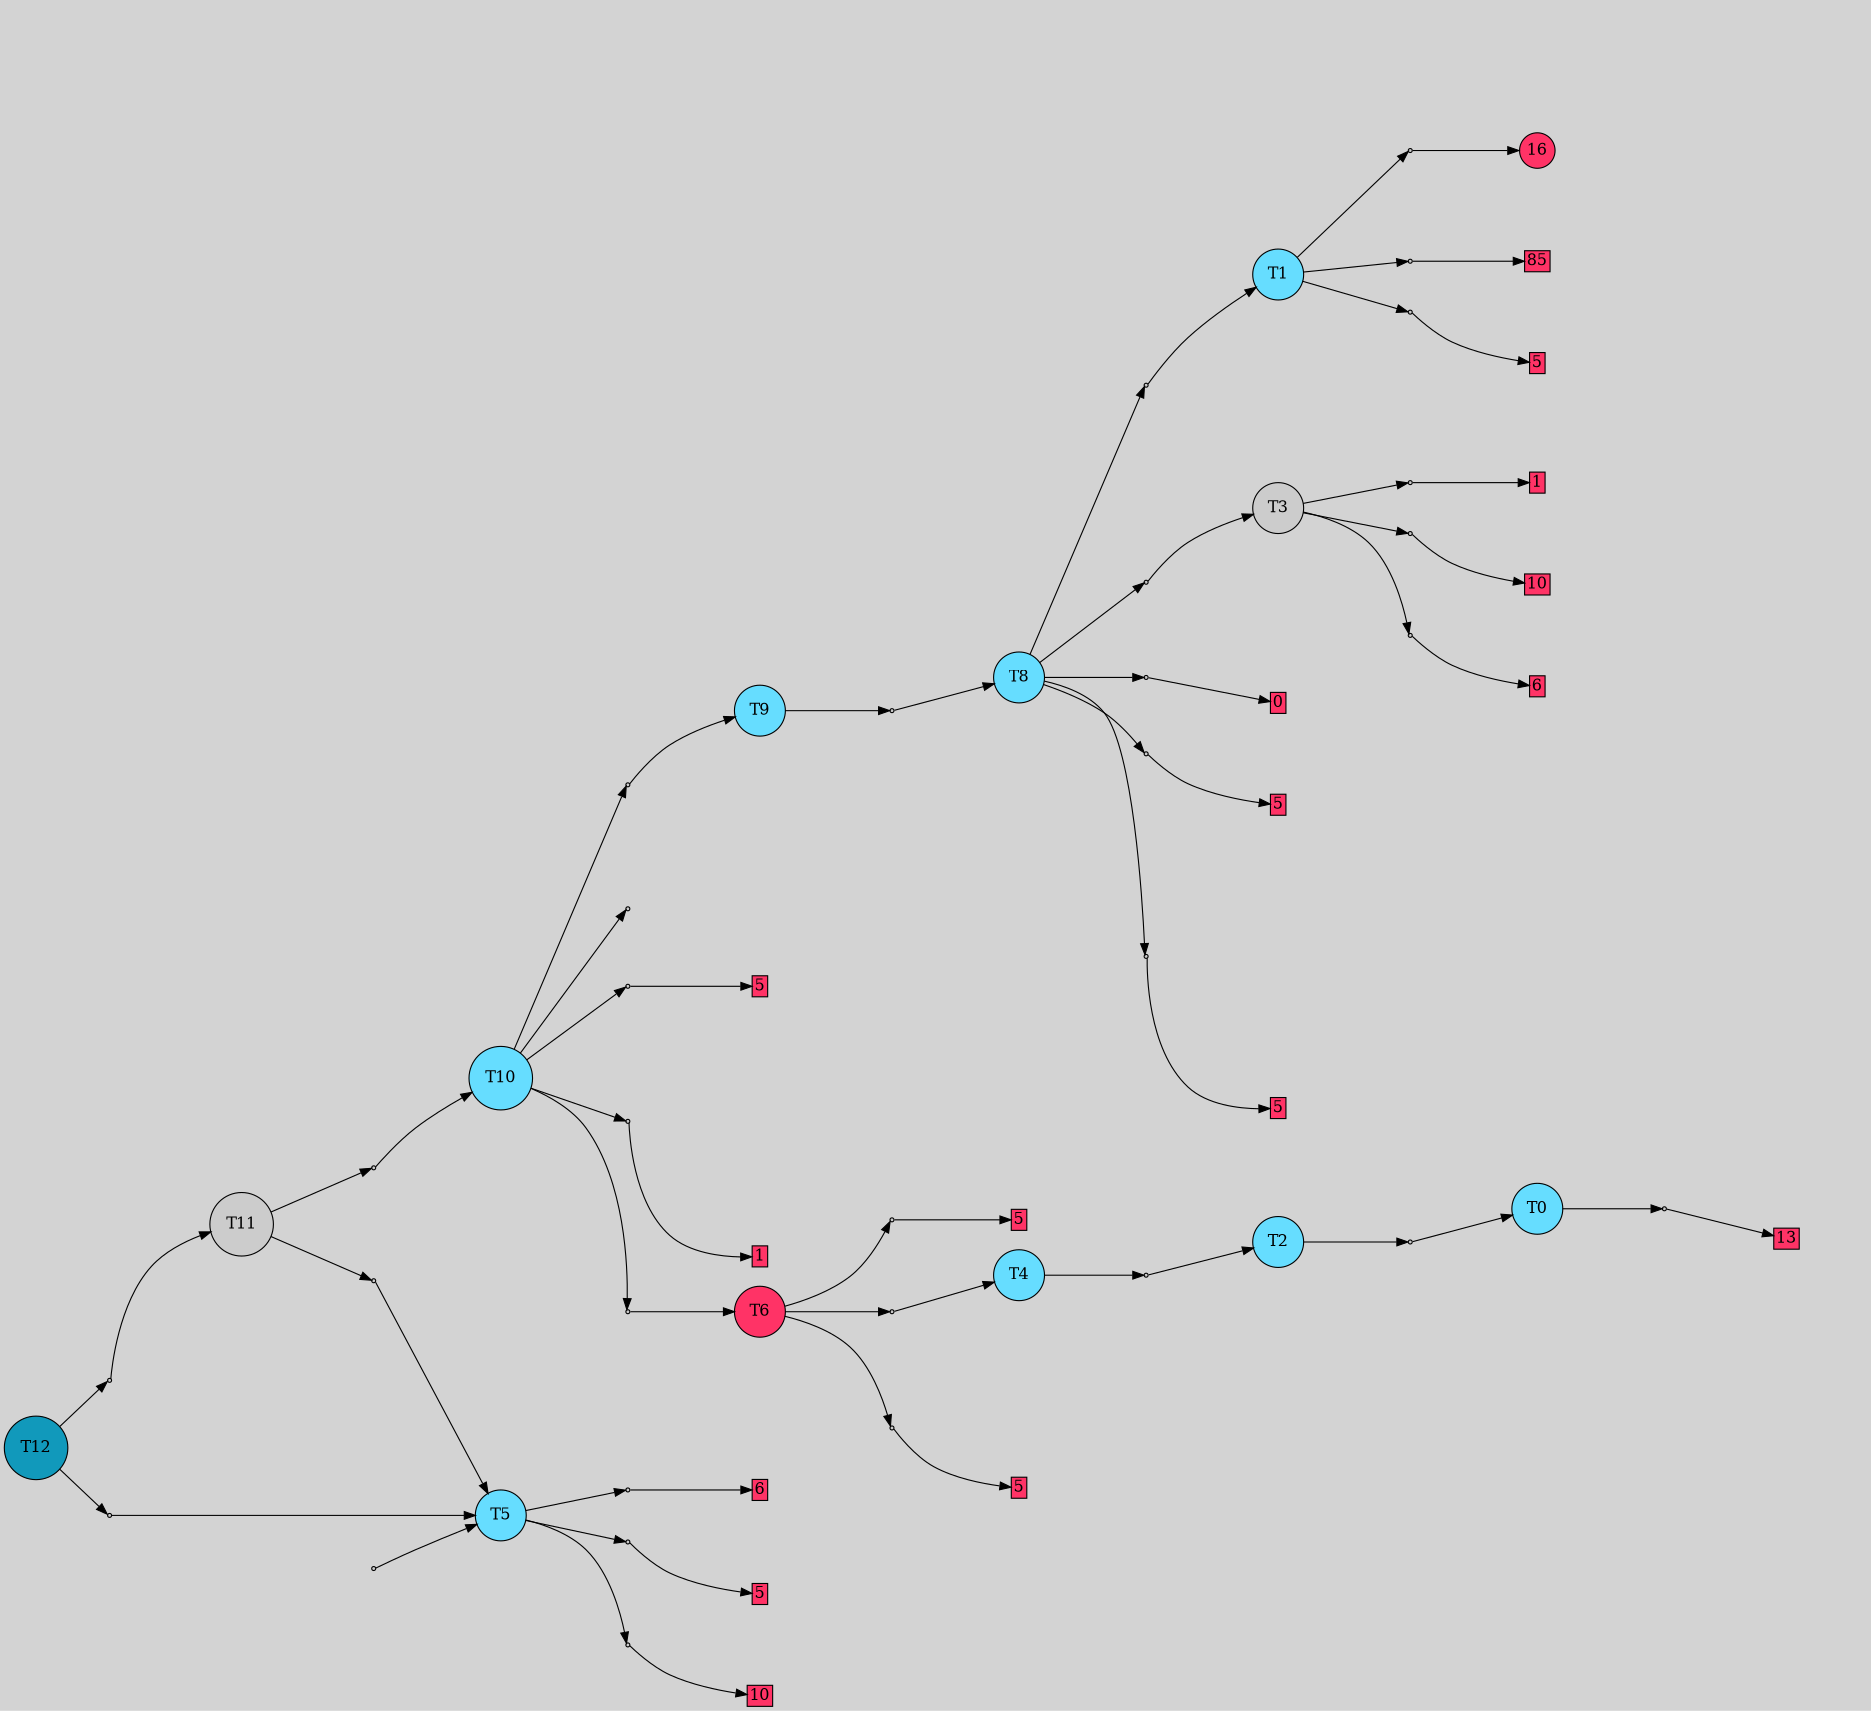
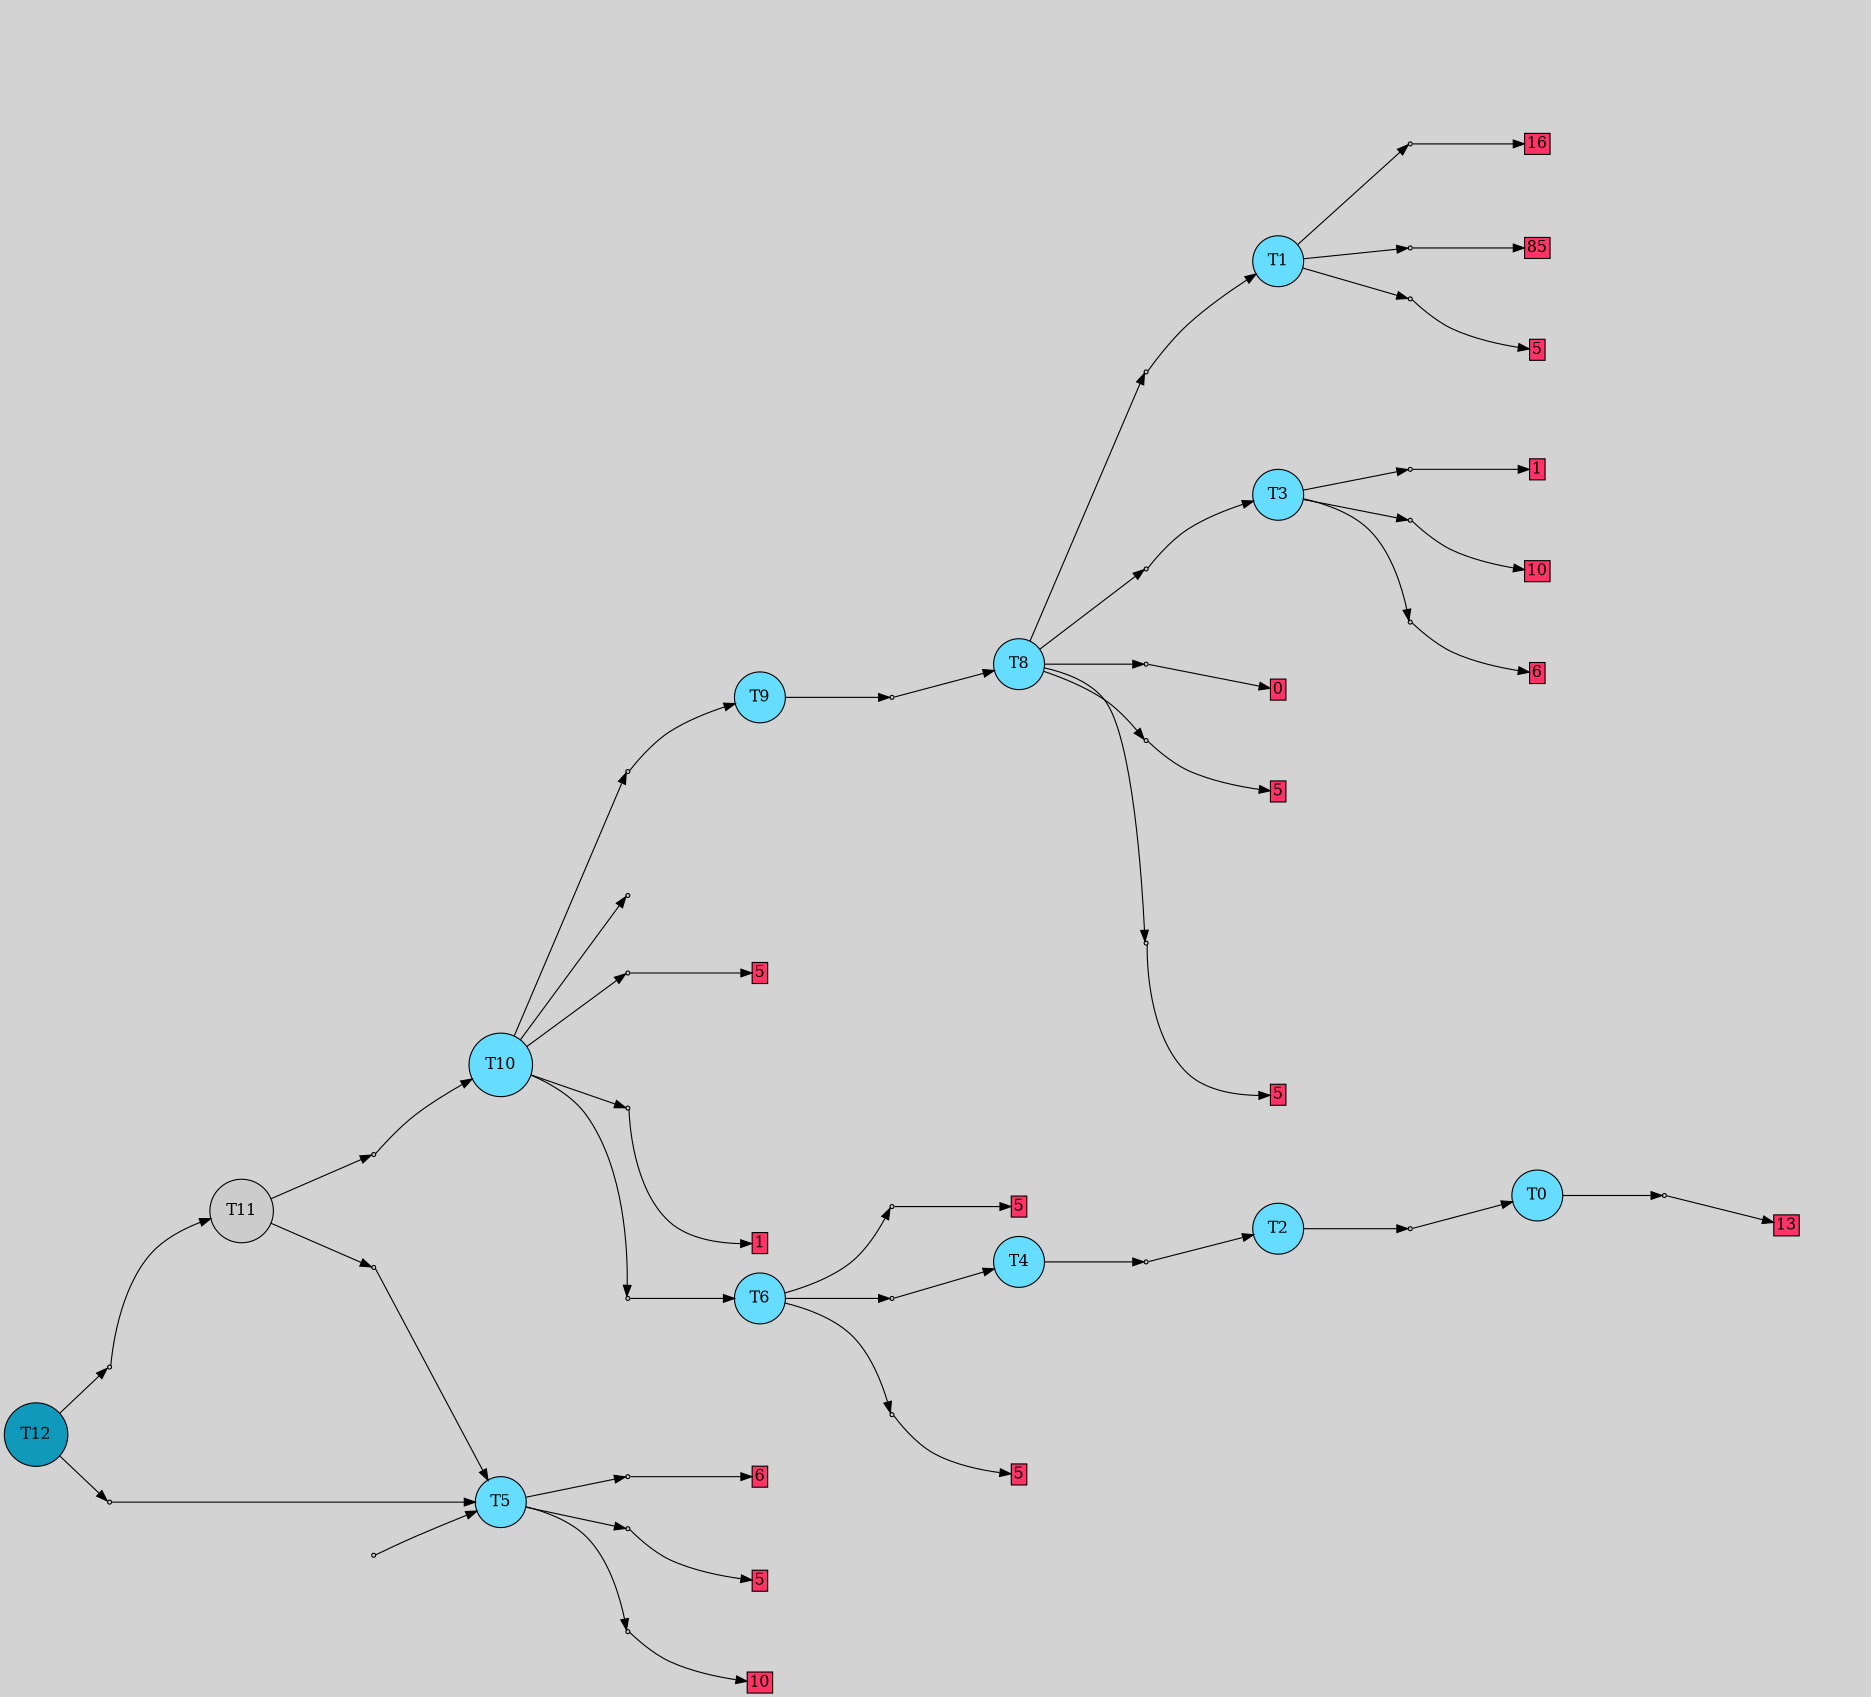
  digraph {
    bgcolor=lightgray
    rankdir=LR
    node [fillcolor="#cccccc" shape=box style=filled]
    T12 [fillcolor="#1199bb" shape=circle]
    P29 [shape=point]
    P30 [shape=point]
    T0 [fillcolor="#66ddff" shape=circle]
    P0 [shape=point]
    n6 [label="5|0&1|59#1|178&#92;n7|4&1|242#0|633&#92;n0|0&0|1212#0|96&#92;n" style=invis fillcolor=""]
    n7 [fillcolor="#ff3366" height=0 label=13 margin=0.03 width=0]
    T1 [fillcolor="#66ddff" shape=circle]
    P1 [shape=point]
    P2 [shape=point]
    P3 [shape=point]
    n12 [label="3|5&1|386#1|692&#92;n0|4&0|765#1|1241&#92;n2|4&1|649#0|764&#92;n2|4&1|1239#0|636&#92;n5|2&1|516#1|1035&#92;n2|0&0|1218#0|492&#92;n" style=invis fillcolor=""]
-   n13 [fillcolor="#ff3366" height=0 label=16 margin=0.03 shape=circle width=0]
+   n13 [fillcolor="#ff3366" height=0 label=16 margin=0.03 width=0]
    n14 [label="3|0&1|550#1|698&#92;n7|0&0|424#1|924&#92;n" style=invis fillcolor=""]
    n15 [fillcolor="#ff3366" height=0 label=85 margin=0.03 width=0]
    n16 [label="4|0&1|402#1|372&#92;n" style=invis fillcolor=""]
    n17 [fillcolor="#ff3366" height=0 label=5 margin=0.03 width=0]
    T2 [fillcolor="#66ddff" shape=circle]
    P4 [shape=point]
    n20 [label="7|4&1|1108#1|270&#92;n7|0&0|1020#0|290&#92;n" style=invis fillcolor=""]
-   T3 [shape=circle]
+   T3 [fillcolor="#66ddff" shape=circle]
    P5 [shape=point]
    P6 [shape=point]
    P7 [shape=point]
    n25 [label="1|2&1|21#1|415&#92;n2|3&0|650#1|830&#92;n0|0&1|978#0|819&#92;n" style=invis fillcolor=""]
    n26 [fillcolor="#ff3366" height=0 label=1 margin=0.03 width=0]
    n27 [label="4|0&1|791#1|110&#92;n" style=invis fillcolor=""]
    n28 [fillcolor="#ff3366" height=0 label=10 margin=0.03 width=0]
    n29 [label="2|0&1|554#1|1115&#92;n" style=invis fillcolor=""]
    n30 [fillcolor="#ff3366" height=0 label=6 margin=0.03 width=0]
    T4 [fillcolor="#66ddff" shape=circle]
    P8 [shape=point]
    n33 [label="7|4&1|1108#1|270&#92;n7|0&0|1020#0|290&#92;n" style=invis fillcolor=""]
    T5 [fillcolor="#66ddff" shape=circle]
    P9 [shape=point]
    P10 [shape=point]
    P11 [shape=point]
    n38 [label="2|0&1|554#1|1115&#92;n" style=invis fillcolor=""]
    n39 [fillcolor="#ff3366" height=0 label=6 margin=0.03 width=0]
    n40 [label="2|3&1|465#1|89&#92;n3|0&0|1115#1|194&#92;n" style=invis fillcolor=""]
    n41 [fillcolor="#ff3366" height=0 label=5 margin=0.03 width=0]
    n42 [label="4|0&1|791#1|110&#92;n" style=invis fillcolor=""]
    n43 [fillcolor="#ff3366" height=0 label=10 margin=0.03 width=0]
-   T6 [fillcolor="#ff3366" shape=circle]
+   T6 [fillcolor="#66ddff" shape=circle]
    P12 [shape=point]
    P13 [shape=point]
    P14 [shape=point]
    n48 [label="2|7&1|1324#1|68&#92;n1|5&1|1101#0|583&#92;n7|1&1|908#0|467&#92;n7|7&0|985#1|1318&#92;n7|1&0|645#1|408&#92;n1|7&0|1343#1|187&#92;n3|3&1|1182#0|769&#92;n2|3&0|247#0|811&#92;n3|0&0|1115#1|194&#92;n" style=invis fillcolor=""]
    n49 [fillcolor="#ff3366" height=0 label=5 margin=0.03 width=0]
    n50 [label="2|6&1|284#1|788&#92;n2|0&0|766#0|822&#92;n2|0&1|553#0|808&#92;n" style=invis fillcolor=""]
    n51 [label="7|3&1|961#0|87&#92;n4|3&0|331#0|115&#92;n2|0&1|945#0|987&#92;n" style=invis fillcolor=""]
    n52 [fillcolor="#ff3366" height=0 label=5 margin=0.03 width=0]
    P15 [shape=point]
    n54 [label="7|2&1|488#0|1039&#92;n3|5&1|666#0|1321&#92;n4|0&0|733#0|818&#92;n" style=invis fillcolor=""]
    T8 [fillcolor="#66ddff" shape=circle]
    P16 [shape=point]
    P17 [shape=point]
    P18 [shape=point]
    P19 [shape=point]
    P20 [shape=point]
    n61 [label="4|0&1|645#1|167&#92;n2|1&1|46#0|968&#92;n6|7&0|1337#0|245&#92;n7|0&0|991#0|746&#92;n" style=invis fillcolor=""]
    n62 [label="3|5&1|948#1|986&#92;n4|6&0|733#0|196&#92;n1|0&0|230#0|1062&#92;n" style=invis fillcolor=""]
    n63 [label="1|0&1|1153#1|1028&#92;n" style=invis fillcolor=""]
    n64 [fillcolor="#ff3366" height=0 label=0 margin=0.03 width=0]
    n65 [label="4|0&1|250#1|372&#92;n" style=invis fillcolor=""]
    n66 [fillcolor="#ff3366" height=0 label=5 margin=0.03 width=0]
    n67 [label="2|3&1|211#1|336&#92;n3|5&1|1083#1|939&#92;n6|4&0|133#0|878&#92;n7|7&0|1228#0|374&#92;n1|7&0|1343#1|187&#92;n0|0&0|175#1|1194&#92;n4|1&0|1184#1|537&#92;n5|5&0|977#0|1147&#92;n7|1&0|645#1|408&#92;n0|2&0|491#1|28&#92;n1|7&0|785#0|490&#92;n1|5&1|831#0|583&#92;n0|6&0|957#1|281&#92;n6|0&0|886#0|285&#92;n" style=invis fillcolor=""]
    n68 [fillcolor="#ff3366" height=0 label=5 margin=0.03 width=0]
    T9 [fillcolor="#66ddff" shape=circle]
    P21 [shape=point]
    n71 [label="3|5&1|666#0|1321&#92;n4|0&0|733#0|818&#92;n" style=invis fillcolor=""]
    T10 [fillcolor="#66ddff" shape=circle]
    P22 [shape=point]
    P23 [shape=point]
    P24 [shape=point]
    P25 [shape=point]
    P26 [shape=point]
    n78 [label="3|6&1|979#0|229&#92;n6|1&0|630#0|1275&#92;n7|0&0|673#1|272&#92;n" style=invis fillcolor=""]
    n79 [label="7|5&1|564#1|1309&#92;n7|0&0|53#0|684&#92;n" style=invis fillcolor=""]
    n80 [label="4|4&1|530#1|693&#92;n4|0&0|1126#0|1276&#92;n3|0&1|397#0|472&#92;n" style=invis fillcolor=""]
    n81 [fillcolor="#ff3366" height=0 label=5 margin=0.03 width=0]
    n82 [label="2|5&1|1033#1|616&#92;n5|1&0|693#0|842&#92;n3|7&1|887#1|750&#92;n3|2&1|1220#0|153&#92;n0|7&1|300#0|255&#92;n0|0&0|1122#0|1071&#92;n7|7&0|392#1|1308&#92;n3|0&1|516#1|797&#92;n3|4&1|271#0|248&#92;n7|1&0|344#1|585&#92;n3|4&0|1316#0|983&#92;n0|0&0|620#0|1337&#92;n" style=invis fillcolor=""]
    n83 [fillcolor="#ff3366" height=0 label=1 margin=0.03 width=0]
    n84 [label="2|6&1|301#1|799&#92;n7|0&0|1094#1|248&#92;n" style=invis fillcolor=""]
    T11 [shape=circle]
    P27 [shape=point]
    P28 [shape=point]
    n88 [label="7|2&1|1163#0|987&#92;n3|5&1|666#0|816&#92;n4|0&0|733#0|818&#92;n" style=invis fillcolor=""]
    n89 [label="7|2&1|488#0|902&#92;n2|4&0|618#1|947&#92;n5|1&0|60#0|965&#92;n3|5&1|666#0|1321&#92;n7|0&0|733#0|818&#92;n" style=invis fillcolor=""]
    n90 [label="6|1&1|1342#1|727&#92;n7|2&0|217#0|128&#92;n2|6&0|1057#1|1330&#92;n1|4&0|641#0|1166&#92;n1|7&0|292#0|306&#92;n4|4&0|227#0|1127&#92;n0|0&1|1158#1|964&#92;n4|2&1|464#0|688&#92;n3|1&0|634#0|324&#92;n4|7&0|113#1|1085&#92;n6|2&0|831#0|1141&#92;n6|0&0|98#0|822&#92;n" style=invis fillcolor=""]
    n91 [label="7|2&1|746#1|862&#92;n2|4&0|618#1|947&#92;n5|1&0|60#0|965&#92;n3|5&1|666#0|617&#92;n7|0&0|733#0|818&#92;n" style=invis fillcolor=""]
    subgraph sub_1 {
      rank=same
      T12
    }
    T12 -> P29
    T12 -> P30
    P29 -> T11
    P29 -> n90 [style=invis]
    P30 -> T5
    P30 -> n91 [style=invis]
    T0 -> P0
    P0 -> n6 [style=invis]
    P0 -> n7
    T1 -> P1
    T1 -> P2
    T1 -> P3
    P1 -> n12 [style=invis]
    P1 -> n13
    P2 -> n14 [style=invis]
    P2 -> n15
    P3 -> n16 [style=invis]
    P3 -> n17
    T2 -> P4
    P4 -> T0
    P4 -> n20 [style=invis]
    T3 -> P5
    T3 -> P6
    T3 -> P7
    P5 -> n25 [style=invis]
    P5 -> n26
    P6 -> n27 [style=invis]
    P6 -> n28
    P7 -> n29 [style=invis]
    P7 -> n30
    T4 -> P8
    P8 -> T2
    P8 -> n33 [style=invis]
    T5 -> P9
    T5 -> P10
    T5 -> P11
    P9 -> n38 [style=invis]
    P9 -> n39
    P10 -> n40 [style=invis]
    P10 -> n41
    P11 -> n42 [style=invis]
    P11 -> n43
    T6 -> P12
    T6 -> P13
    T6 -> P14
    P12 -> n48 [style=invis]
    P12 -> n49
    P13 -> T4
    P13 -> n50 [style=invis]
    P14 -> n51 [style=invis]
    P14 -> n52
    P15 -> T5
    P15 -> n54 [style=invis]
    T8 -> P16
    T8 -> P17
    T8 -> P18
    T8 -> P19
    T8 -> P20
    P16 -> T1
    P16 -> n61 [style=invis]
    P17 -> T3
    P17 -> n62 [style=invis]
    P18 -> n63 [style=invis]
    P18 -> n64
    P19 -> n65 [style=invis]
    P19 -> n66
    P20 -> n67 [style=invis]
    P20 -> n68
    T9 -> P21
    P21 -> T8
    P21 -> n71 [style=invis]
    T10 -> P22
    T10 -> P23
    T10 -> P24
    T10 -> P25
    T10 -> P26
    P22 -> T9
    P22 -> n78 [style=invis]
    P23 -> n79 [style=invis]
    P24 -> n80 [style=invis]
    P24 -> n81
    P25 -> n82 [style=invis]
    P25 -> n83
    P26 -> T6
    P26 -> n84 [style=invis]
    T11 -> P27
    T11 -> P28
    P27 -> T10
    P27 -> n88 [style=invis]
    P28 -> T5
    P28 -> n89 [style=invis]
  }
